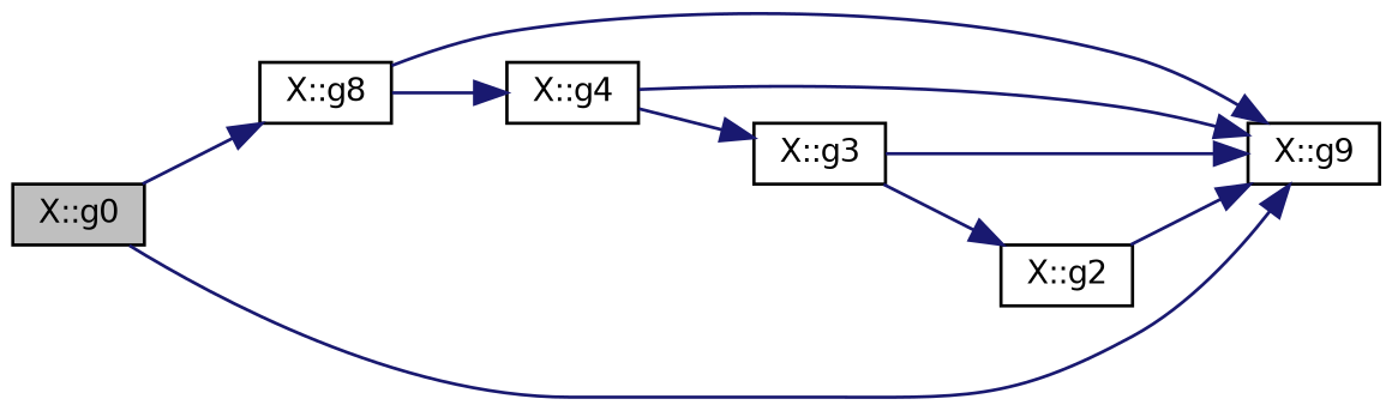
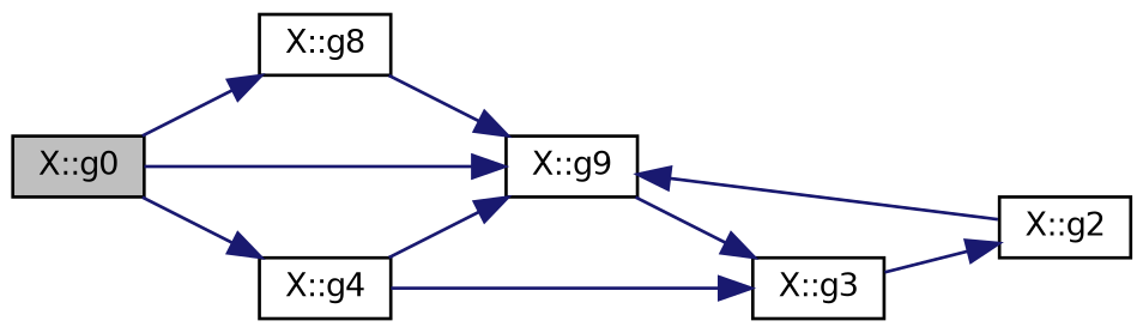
  digraph {
    rankdir=LR
    node [color=black fillcolor=white fontname=Helvetica fontsize=10 shape=record style=filled]
    edge [color=midnightblue fontname=Helvetica fontsize=10 labelfontname=Helvetica labelfontsize=10 style=solid]
    n1 [fillcolor=grey75 fontcolor=black height=0.2 label="X::g0" width=0.4]
    n2 [height=0.2 label="X::g8" width=0.4]
    n3 [height=0.2 label="X::g9" width=0.4]
    n4 [height=0.2 label="X::g4" width=0.4]
    n5 [height=0.2 label="X::g3" width=0.4]
    n6 [height=0.2 label="X::g2" width=0.4]
    n1 -> n2
    n1 -> n3
    n2 -> n3
-   n2 -> n4
+   n1 -> n4
    n4 -> n3
    n4 -> n5
-   n5 -> n3
+   n3 -> n5
    n5 -> n6
    n6 -> n3
  }
